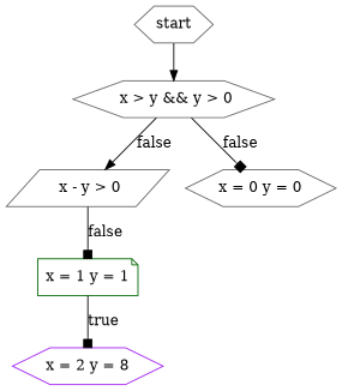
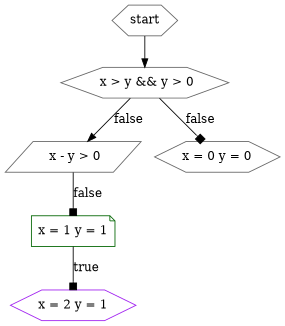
  digraph {
    node [color=gray40 shape=hexagon]
    edge [arrowhead=box]
    n1 [label=" x > y && y > 0"]
    n2 [label=" x - y > 0" shape=parallelogram]
    n3 [label="x = 0 y = 0"]
    start
    n5 [color=darkgreen label="x = 1 y = 1" shape=note]
-   n6 [color=purple label="x = 2 y = 8"]
+   n6 [color=purple label="x = 2 y = 1"]
    n1 -> n2 [arrowhead=normal label=false]
    n1 -> n3 [label=false]
    n2 -> n5 [label=false]
    start -> n1 [arrowhead=normal]
    n5 -> n6 [label=true]
  }
